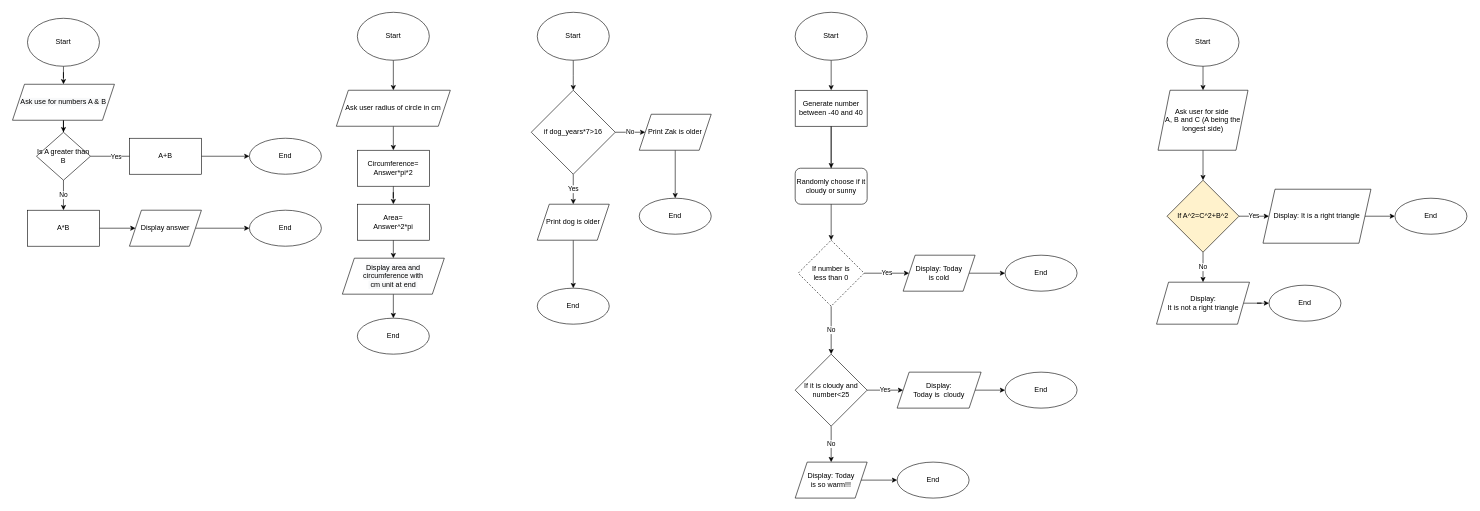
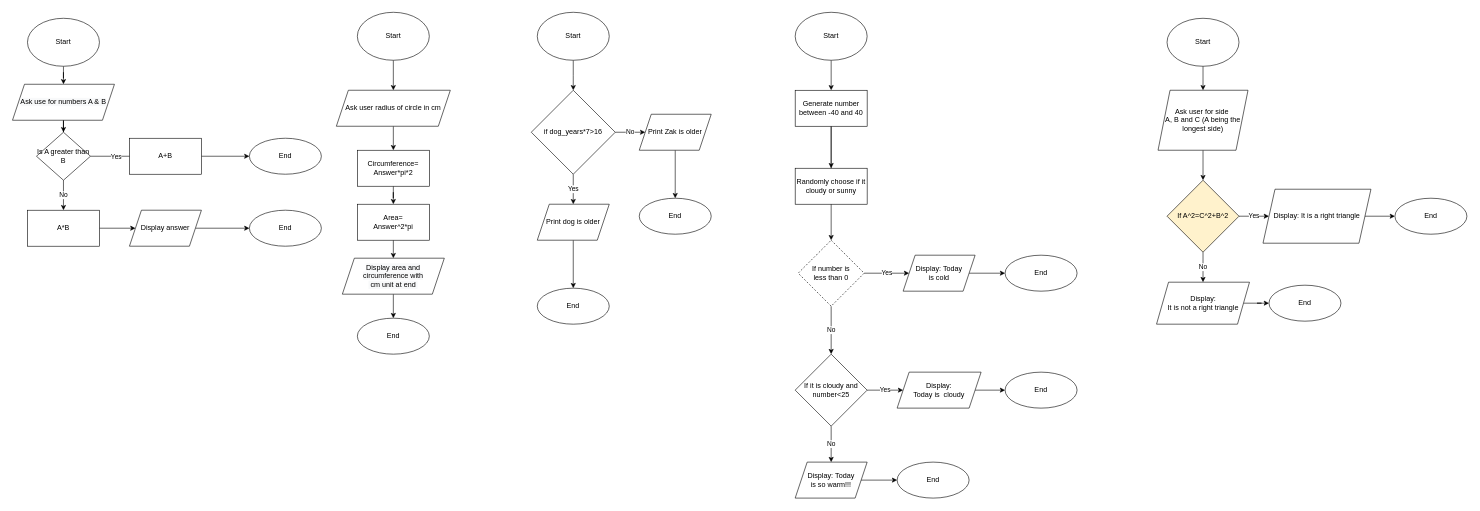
  <mxCell id="0" />
  <mxCell id="1" parent="0" />
  <mxCell id="2" value="" style="edgeStyle=orthogonalEdgeStyle;rounded=0;orthogonalLoop=1;jettySize=auto;html=1;" edge="1" parent="1" source="3" target="5"><mxGeometry relative="1" as="geometry" /></mxCell>
  <mxCell id="3" value="Start" style="ellipse;whiteSpace=wrap;html=1;" vertex="1" parent="1"><mxGeometry x="45" y="30" width="120" height="80" as="geometry" /></mxCell>
  <mxCell id="4" value="" style="edgeStyle=orthogonalEdgeStyle;rounded=0;orthogonalLoop=1;jettySize=auto;html=1;" edge="1" parent="1" source="5" target="8"><mxGeometry relative="1" as="geometry" /></mxCell>
  <mxCell id="5" value="&#10;&#10;&lt;span style=&quot;color: rgb(0, 0, 0); font-family: helvetica; font-size: 12px; font-style: normal; font-weight: 400; letter-spacing: normal; text-align: center; text-indent: 0px; text-transform: none; word-spacing: 0px; background-color: rgb(248, 249, 250); display: inline; float: none;&quot;&gt;Ask use for numbers A &amp;amp; B&lt;/span&gt;&#10;&#10;" style="shape=parallelogram;perimeter=parallelogramPerimeter;whiteSpace=wrap;html=1;fixedSize=1;" vertex="1" parent="1"><mxGeometry x="20" y="140" width="170" height="60" as="geometry" /></mxCell>
  <mxCell id="6" value="Yes" style="edgeStyle=orthogonalEdgeStyle;rounded=0;orthogonalLoop=1;jettySize=auto;html=1;" edge="1" parent="1" source="8"><mxGeometry relative="1" as="geometry"><mxPoint x="235" y="260" as="targetPoint" /></mxGeometry></mxCell>
  <mxCell id="7" value="No" style="edgeStyle=orthogonalEdgeStyle;rounded=0;orthogonalLoop=1;jettySize=auto;html=1;" edge="1" parent="1" source="8" target="12"><mxGeometry relative="1" as="geometry" /></mxCell>
  <mxCell id="8" value="Is A greater than B" style="rhombus;whiteSpace=wrap;html=1;" vertex="1" parent="1"><mxGeometry x="60" y="220" width="90" height="80" as="geometry" /></mxCell>
  <mxCell id="9" value="" style="edgeStyle=orthogonalEdgeStyle;rounded=0;orthogonalLoop=1;jettySize=auto;html=1;" edge="1" parent="1" source="10" target="16"><mxGeometry relative="1" as="geometry" /></mxCell>
  <mxCell id="10" value="A+B" style="rounded=0;whiteSpace=wrap;html=1;" vertex="1" parent="1"><mxGeometry x="215" y="230" width="120" height="60" as="geometry" /></mxCell>
  <mxCell id="11" value="" style="edgeStyle=orthogonalEdgeStyle;rounded=0;orthogonalLoop=1;jettySize=auto;html=1;" edge="1" parent="1" source="12" target="14"><mxGeometry relative="1" as="geometry" /></mxCell>
  <mxCell id="12" value="A*B" style="whiteSpace=wrap;html=1;" vertex="1" parent="1"><mxGeometry x="45" y="350" width="120" height="60" as="geometry" /></mxCell>
  <mxCell id="13" value="" style="edgeStyle=orthogonalEdgeStyle;rounded=0;orthogonalLoop=1;jettySize=auto;html=1;" edge="1" parent="1" source="14" target="15"><mxGeometry relative="1" as="geometry" /></mxCell>
  <mxCell id="14" value="Display answer" style="shape=parallelogram;perimeter=parallelogramPerimeter;whiteSpace=wrap;html=1;fixedSize=1;" vertex="1" parent="1"><mxGeometry x="215" y="350" width="120" height="60" as="geometry" /></mxCell>
  <mxCell id="15" value="End" style="ellipse;whiteSpace=wrap;html=1;" vertex="1" parent="1"><mxGeometry x="415" y="350" width="120" height="60" as="geometry" /></mxCell>
  <mxCell id="16" value="End" style="ellipse;whiteSpace=wrap;html=1;rounded=0;" vertex="1" parent="1"><mxGeometry x="415" y="230" width="120" height="60" as="geometry" /></mxCell>
  <mxCell id="17" value="" style="edgeStyle=orthogonalEdgeStyle;rounded=0;orthogonalLoop=1;jettySize=auto;html=1;" edge="1" parent="1" source="18" target="20"><mxGeometry relative="1" as="geometry" /></mxCell>
  <mxCell id="18" value="Start" style="ellipse;whiteSpace=wrap;html=1;" vertex="1" parent="1"><mxGeometry x="595" y="20" width="120" height="80" as="geometry" /></mxCell>
  <mxCell id="19" value="" style="edgeStyle=orthogonalEdgeStyle;rounded=0;orthogonalLoop=1;jettySize=auto;html=1;" edge="1" parent="1" source="20" target="22"><mxGeometry relative="1" as="geometry" /></mxCell>
  <mxCell id="20" value="Ask user radius of circle in cm" style="shape=parallelogram;perimeter=parallelogramPerimeter;whiteSpace=wrap;html=1;fixedSize=1;" vertex="1" parent="1"><mxGeometry x="560" y="150" width="190" height="60" as="geometry" /></mxCell>
  <mxCell id="21" value="" style="edgeStyle=orthogonalEdgeStyle;rounded=0;orthogonalLoop=1;jettySize=auto;html=1;" edge="1" parent="1" source="22" target="24"><mxGeometry relative="1" as="geometry" /></mxCell>
  <mxCell id="22" value="Circumference=&lt;br&gt;Answer*pi*2" style="whiteSpace=wrap;html=1;" vertex="1" parent="1"><mxGeometry x="595" y="250" width="120" height="60" as="geometry" /></mxCell>
  <mxCell id="23" value="" style="edgeStyle=orthogonalEdgeStyle;rounded=0;orthogonalLoop=1;jettySize=auto;html=1;" edge="1" parent="1" source="24"><mxGeometry relative="1" as="geometry"><mxPoint x="655" y="430" as="targetPoint" /></mxGeometry></mxCell>
  <mxCell id="24" value="Area=&lt;br&gt;Answer^2*pi" style="whiteSpace=wrap;html=1;" vertex="1" parent="1"><mxGeometry x="595" y="340" width="120" height="60" as="geometry" /></mxCell>
  <mxCell id="25" value="" style="edgeStyle=orthogonalEdgeStyle;rounded=0;orthogonalLoop=1;jettySize=auto;html=1;" edge="1" parent="1" source="26" target="27"><mxGeometry relative="1" as="geometry" /></mxCell>
  <mxCell id="26" value="&lt;span style=&quot;color: rgb(0 , 0 , 0) ; font-family: &amp;#34;helvetica&amp;#34; ; font-size: 12px ; font-style: normal ; font-weight: 400 ; letter-spacing: normal ; text-align: center ; text-indent: 0px ; text-transform: none ; word-spacing: 0px ; background-color: rgb(248 , 249 , 250) ; display: inline ; float: none&quot;&gt;Display area and circumference with&lt;br&gt;&amp;nbsp;cm unit at end&amp;nbsp;&lt;/span&gt;" style="shape=parallelogram;perimeter=parallelogramPerimeter;whiteSpace=wrap;html=1;fixedSize=1;" vertex="1" parent="1"><mxGeometry x="570" y="430" width="170" height="60" as="geometry" /></mxCell>
  <mxCell id="27" value="End" style="ellipse;whiteSpace=wrap;html=1;" vertex="1" parent="1"><mxGeometry x="595" y="530" width="120" height="60" as="geometry" /></mxCell>
  <mxCell id="28" value="" style="edgeStyle=orthogonalEdgeStyle;rounded=0;orthogonalLoop=1;jettySize=auto;html=1;" edge="1" parent="1" source="29"><mxGeometry relative="1" as="geometry"><mxPoint x="955" y="150" as="targetPoint" /></mxGeometry></mxCell>
  <mxCell id="29" value="Start" style="ellipse;whiteSpace=wrap;html=1;" vertex="1" parent="1"><mxGeometry x="895" y="20" width="120" height="80" as="geometry" /></mxCell>
  <mxCell id="30" value="Yes" style="edgeStyle=orthogonalEdgeStyle;rounded=0;orthogonalLoop=1;jettySize=auto;html=1;" edge="1" parent="1" source="32" target="34"><mxGeometry relative="1" as="geometry" /></mxCell>
  <mxCell id="31" value="No" style="edgeStyle=orthogonalEdgeStyle;rounded=0;orthogonalLoop=1;jettySize=auto;html=1;" edge="1" parent="1" source="32" target="36"><mxGeometry relative="1" as="geometry" /></mxCell>
  <mxCell id="32" value="if dog_years*7&amp;gt;16" style="rhombus;whiteSpace=wrap;html=1;" vertex="1" parent="1"><mxGeometry x="885" y="150" width="140" height="140" as="geometry" /></mxCell>
  <mxCell id="33" value="" style="edgeStyle=orthogonalEdgeStyle;rounded=0;orthogonalLoop=1;jettySize=auto;html=1;" edge="1" parent="1" source="34" target="37"><mxGeometry relative="1" as="geometry" /></mxCell>
  <mxCell id="34" value="Print dog is older" style="shape=parallelogram;perimeter=parallelogramPerimeter;whiteSpace=wrap;html=1;fixedSize=1;" vertex="1" parent="1"><mxGeometry x="895" y="340" width="120" height="60" as="geometry" /></mxCell>
  <mxCell id="35" value="" style="edgeStyle=orthogonalEdgeStyle;rounded=0;orthogonalLoop=1;jettySize=auto;html=1;" edge="1" parent="1" source="36" target="38"><mxGeometry relative="1" as="geometry" /></mxCell>
  <mxCell id="36" value="Print Zak is older" style="shape=parallelogram;perimeter=parallelogramPerimeter;whiteSpace=wrap;html=1;fixedSize=1;" vertex="1" parent="1"><mxGeometry x="1065" y="190" width="120" height="60" as="geometry" /></mxCell>
  <mxCell id="37" value="End" style="ellipse;whiteSpace=wrap;html=1;" vertex="1" parent="1"><mxGeometry x="895" y="480" width="120" height="60" as="geometry" /></mxCell>
  <mxCell id="38" value="End" style="ellipse;whiteSpace=wrap;html=1;" vertex="1" parent="1"><mxGeometry x="1065" y="330" width="120" height="60" as="geometry" /></mxCell>
  <mxCell id="39" value="" style="edgeStyle=orthogonalEdgeStyle;rounded=0;orthogonalLoop=1;jettySize=auto;html=1;" edge="1" parent="1" source="40" target="43"><mxGeometry relative="1" as="geometry" /></mxCell>
  <mxCell id="40" value="Start" style="ellipse;whiteSpace=wrap;html=1;" vertex="1" parent="1"><mxGeometry x="1325" y="20" width="120" height="80" as="geometry" /></mxCell>
  <mxCell id="41" value="" style="edgeStyle=orthogonalEdgeStyle;rounded=0;orthogonalLoop=1;jettySize=auto;html=1;" edge="1" parent="1" source="43" target="46"><mxGeometry relative="1" as="geometry" /></mxCell>
  <mxCell id="42" value="" style="edgeStyle=orthogonalEdgeStyle;rounded=0;orthogonalLoop=1;jettySize=auto;html=1;" edge="1" parent="1" source="43" target="50"><mxGeometry relative="1" as="geometry" /></mxCell>
  <mxCell id="43" value="Generate number between -40 and 40" style="whiteSpace=wrap;html=1;" vertex="1" parent="1"><mxGeometry x="1325" y="150" width="120" height="60" as="geometry" /></mxCell>
  <mxCell id="44" value="Yes" style="edgeStyle=orthogonalEdgeStyle;rounded=0;orthogonalLoop=1;jettySize=auto;html=1;" edge="1" parent="1" source="46" target="48"><mxGeometry relative="1" as="geometry" /></mxCell>
  <mxCell id="45" value="No" style="edgeStyle=orthogonalEdgeStyle;rounded=0;orthogonalLoop=1;jettySize=auto;html=1;" edge="1" parent="1" source="46" target="53"><mxGeometry relative="1" as="geometry" /></mxCell>
  <mxCell id="46" value="If number is &lt;br&gt;less than 0" style="rhombus;whiteSpace=wrap;html=1;dashed=1;" vertex="1" parent="1"><mxGeometry x="1330" y="400" width="110" height="110" as="geometry" /></mxCell>
  <mxCell id="47" value="" style="edgeStyle=orthogonalEdgeStyle;rounded=0;orthogonalLoop=1;jettySize=auto;html=1;" edge="1" parent="1" source="48" target="49"><mxGeometry relative="1" as="geometry" /></mxCell>
  <mxCell id="48" value="Display: Today &lt;br&gt;is cold" style="shape=parallelogram;perimeter=parallelogramPerimeter;whiteSpace=wrap;html=1;fixedSize=1;" vertex="1" parent="1"><mxGeometry x="1505" y="425" width="120" height="60" as="geometry" /></mxCell>
  <mxCell id="49" value="End" style="ellipse;whiteSpace=wrap;html=1;" vertex="1" parent="1"><mxGeometry x="1675" y="425" width="120" height="60" as="geometry" /></mxCell>
- <mxCell id="50" value="Randomly choose if it cloudy or sunny" style="whiteSpace=wrap;html=1;rounded=1;" vertex="1" parent="1"><mxGeometry x="1325" y="280" width="120" height="60" as="geometry" /></mxCell>
+ <mxCell id="50" value="Randomly choose if it cloudy or sunny" style="whiteSpace=wrap;html=1;" vertex="1" parent="1"><mxGeometry x="1325" y="280" width="120" height="60" as="geometry" /></mxCell>
  <mxCell id="51" value="Yes" style="edgeStyle=orthogonalEdgeStyle;rounded=0;orthogonalLoop=1;jettySize=auto;html=1;" edge="1" parent="1" source="53" target="55"><mxGeometry relative="1" as="geometry" /></mxCell>
  <mxCell id="52" value="No" style="edgeStyle=orthogonalEdgeStyle;rounded=0;orthogonalLoop=1;jettySize=auto;html=1;" edge="1" parent="1" source="53" target="58"><mxGeometry relative="1" as="geometry" /></mxCell>
  <mxCell id="53" value="If it is cloudy and number&amp;lt;25" style="rhombus;whiteSpace=wrap;html=1;" vertex="1" parent="1"><mxGeometry x="1325" y="590" width="120" height="120" as="geometry" /></mxCell>
  <mxCell id="54" value="" style="edgeStyle=orthogonalEdgeStyle;rounded=0;orthogonalLoop=1;jettySize=auto;html=1;" edge="1" parent="1" source="55" target="56"><mxGeometry relative="1" as="geometry" /></mxCell>
  <mxCell id="55" value="Display:&lt;br&gt;Today is&amp;nbsp; cloudy" style="shape=parallelogram;perimeter=parallelogramPerimeter;whiteSpace=wrap;html=1;fixedSize=1;" vertex="1" parent="1"><mxGeometry x="1495" y="620" width="140" height="60" as="geometry" /></mxCell>
  <mxCell id="56" value="End" style="ellipse;whiteSpace=wrap;html=1;" vertex="1" parent="1"><mxGeometry x="1675" y="620" width="120" height="60" as="geometry" /></mxCell>
  <mxCell id="57" value="" style="edgeStyle=orthogonalEdgeStyle;rounded=0;orthogonalLoop=1;jettySize=auto;html=1;" edge="1" parent="1" source="58" target="59"><mxGeometry relative="1" as="geometry" /></mxCell>
  <mxCell id="58" value="Display:&amp;nbsp;Today &lt;br&gt;is so warm!!!" style="shape=parallelogram;perimeter=parallelogramPerimeter;whiteSpace=wrap;html=1;fixedSize=1;" vertex="1" parent="1"><mxGeometry x="1325" y="770" width="120" height="60" as="geometry" /></mxCell>
  <mxCell id="59" value="End" style="ellipse;whiteSpace=wrap;html=1;" vertex="1" parent="1"><mxGeometry x="1495" y="770" width="120" height="60" as="geometry" /></mxCell>
  <mxCell id="60" value="" style="edgeStyle=orthogonalEdgeStyle;rounded=0;orthogonalLoop=1;jettySize=auto;html=1;" edge="1" parent="1" source="61" target="63"><mxGeometry relative="1" as="geometry" /></mxCell>
  <mxCell id="61" value="Start" style="ellipse;whiteSpace=wrap;html=1;" vertex="1" parent="1"><mxGeometry x="1945" y="30" width="120" height="80" as="geometry" /></mxCell>
  <mxCell id="62" value="" style="edgeStyle=orthogonalEdgeStyle;rounded=0;orthogonalLoop=1;jettySize=auto;html=1;" edge="1" parent="1" source="63" target="66"><mxGeometry relative="1" as="geometry" /></mxCell>
  <mxCell id="63" value="Ask user for side&amp;nbsp;&lt;br&gt;A, B and C (A being the longest side)" style="shape=parallelogram;perimeter=parallelogramPerimeter;whiteSpace=wrap;html=1;fixedSize=1;" vertex="1" parent="1"><mxGeometry x="1930" y="150" width="150" height="100" as="geometry" /></mxCell>
  <mxCell id="64" value="Yes" style="edgeStyle=orthogonalEdgeStyle;rounded=0;orthogonalLoop=1;jettySize=auto;html=1;" edge="1" parent="1" source="66" target="68"><mxGeometry relative="1" as="geometry" /></mxCell>
  <mxCell id="65" value="No" style="edgeStyle=orthogonalEdgeStyle;rounded=0;orthogonalLoop=1;jettySize=auto;html=1;" edge="1" parent="1" source="66" target="70"><mxGeometry relative="1" as="geometry" /></mxCell>
  <mxCell id="66" value="If A^2=C^2+B^2" style="rhombus;whiteSpace=wrap;html=1;fillColor=#fff2cc;" vertex="1" parent="1"><mxGeometry x="1945" y="300" width="120" height="120" as="geometry" /></mxCell>
  <mxCell id="67" value="" style="edgeStyle=orthogonalEdgeStyle;rounded=0;orthogonalLoop=1;jettySize=auto;html=1;" edge="1" parent="1" source="68" target="72"><mxGeometry relative="1" as="geometry" /></mxCell>
  <mxCell id="68" value="Display: It is a right triangle" style="shape=parallelogram;perimeter=parallelogramPerimeter;whiteSpace=wrap;html=1;fixedSize=1;" vertex="1" parent="1"><mxGeometry x="2105" y="315" width="180" height="90" as="geometry" /></mxCell>
  <mxCell id="69" value="" style="edgeStyle=orthogonalEdgeStyle;rounded=0;orthogonalLoop=1;jettySize=auto;html=1;" edge="1" parent="1" source="70" target="71"><mxGeometry relative="1" as="geometry" /></mxCell>
  <mxCell id="70" value="Display:&lt;br&gt;It is not a right triangle" style="shape=parallelogram;perimeter=parallelogramPerimeter;whiteSpace=wrap;html=1;fixedSize=1;" vertex="1" parent="1"><mxGeometry x="1927.5" y="470" width="155" height="70" as="geometry" /></mxCell>
  <mxCell id="71" value="End" style="ellipse;whiteSpace=wrap;html=1;" vertex="1" parent="1"><mxGeometry x="2115" y="475" width="120" height="60" as="geometry" /></mxCell>
  <mxCell id="72" value="End" style="ellipse;whiteSpace=wrap;html=1;" vertex="1" parent="1"><mxGeometry x="2325" y="330" width="120" height="60" as="geometry" /></mxCell>
